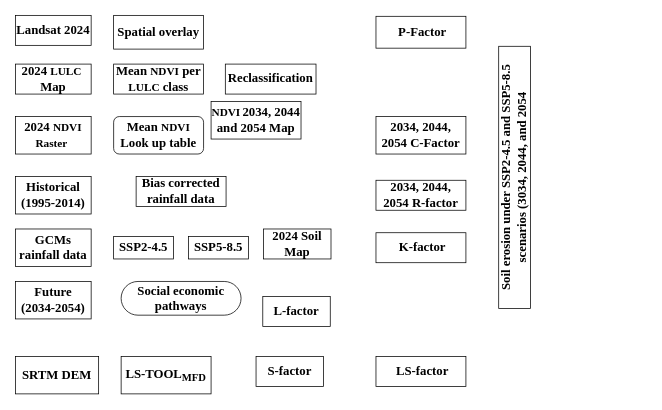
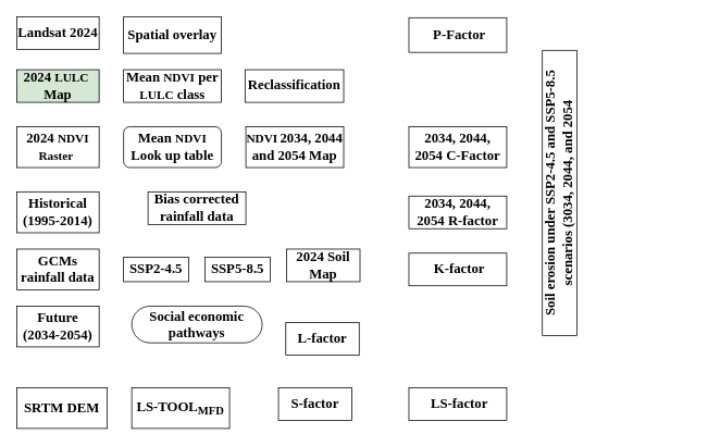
  <mxCell id="0" />
  <mxCell id="1" parent="0" />
  <mxCell id="2" value="&lt;font face=&quot;Times New Roman&quot; style=&quot;font-size: 17px;&quot;&gt;&lt;b style=&quot;&quot;&gt;Landsat 2024&lt;/b&gt;&lt;/font&gt;" style="rounded=0;whiteSpace=wrap;html=1;rotation=0;" parent="1" vertex="1"><mxGeometry x="20" y="20" width="101" height="40" as="geometry" /></mxCell>
  <mxCell id="3" value="&lt;font face=&quot;Times New Roman&quot; style=&quot;&quot;&gt;&lt;b style=&quot;&quot;&gt;&lt;span style=&quot;font-size: 17px;&quot;&gt;2024 &lt;/span&gt;&lt;font style=&quot;font-size: 15px;&quot;&gt;NDVI Raster&lt;/font&gt;&lt;span style=&quot;font-size: 17px;&quot;&gt;&amp;nbsp;&lt;/span&gt;&lt;/b&gt;&lt;/font&gt;" style="rounded=0;whiteSpace=wrap;html=1;rotation=0;" vertex="1" parent="1"><mxGeometry x="20" y="155" width="101" height="50" as="geometry" /></mxCell>
- <mxCell id="4" value="&lt;font face=&quot;Times New Roman&quot; style=&quot;&quot;&gt;&lt;b style=&quot;&quot;&gt;&lt;span style=&quot;font-size: 17px;&quot;&gt;2024 &lt;/span&gt;&lt;font style=&quot;font-size: 15px;&quot;&gt;LULC&amp;nbsp;&lt;/font&gt;&lt;span style=&quot;font-size: 17px;&quot;&gt; Map&lt;/span&gt;&lt;/b&gt;&lt;/font&gt;" style="rounded=0;whiteSpace=wrap;html=1;rotation=0;" vertex="1" parent="1"><mxGeometry x="20" y="85" width="101" height="40" as="geometry" /></mxCell>
+ <mxCell id="4" value="&lt;font face=&quot;Times New Roman&quot; style=&quot;&quot;&gt;&lt;b style=&quot;&quot;&gt;&lt;span style=&quot;font-size: 17px;&quot;&gt;2024 &lt;/span&gt;&lt;font style=&quot;font-size: 15px;&quot;&gt;LULC&amp;nbsp;&lt;/font&gt;&lt;span style=&quot;font-size: 17px;&quot;&gt; Map&lt;/span&gt;&lt;/b&gt;&lt;/font&gt;" style="rounded=0;whiteSpace=wrap;html=1;rotation=0;fillColor=#d5e8d4;" vertex="1" parent="1"><mxGeometry x="20" y="85" width="101" height="40" as="geometry" /></mxCell>
  <mxCell id="5" value="&lt;font face=&quot;Times New Roman&quot; style=&quot;font-size: 17px;&quot;&gt;&lt;b style=&quot;&quot;&gt;Spatial overlay&lt;/b&gt;&lt;/font&gt;" style="rounded=0;whiteSpace=wrap;html=1;" vertex="1" parent="1"><mxGeometry x="151" y="20" width="120" height="45" as="geometry" /></mxCell>
  <mxCell id="6" value="&lt;font face=&quot;Times New Roman&quot; style=&quot;&quot;&gt;&lt;b style=&quot;&quot;&gt;&lt;span style=&quot;font-size: 17px;&quot;&gt;Mean &lt;/span&gt;&lt;font style=&quot;font-size: 15px;&quot;&gt;NDVI&lt;/font&gt;&lt;span style=&quot;font-size: 17px;&quot;&gt; per &lt;/span&gt;&lt;font style=&quot;font-size: 15px;&quot;&gt;LULC&lt;/font&gt;&lt;span style=&quot;font-size: 17px;&quot;&gt; class&lt;/span&gt;&lt;/b&gt;&lt;/font&gt;" style="rounded=0;whiteSpace=wrap;html=1;" vertex="1" parent="1"><mxGeometry x="151" y="85" width="120" height="40" as="geometry" /></mxCell>
  <mxCell id="7" value="&lt;font face=&quot;Times New Roman&quot; style=&quot;&quot;&gt;&lt;b style=&quot;&quot;&gt;&lt;span style=&quot;font-size: 17px;&quot;&gt;Mean &lt;/span&gt;&lt;font style=&quot;font-size: 15px;&quot;&gt;NDVI&lt;/font&gt;&lt;span style=&quot;font-size: 17px;&quot;&gt; Look up table&lt;/span&gt;&lt;/b&gt;&lt;/font&gt;" style="whiteSpace=wrap;html=1;rounded=1;" vertex="1" parent="1"><mxGeometry x="151" y="155" width="120" height="50" as="geometry" /></mxCell>
  <mxCell id="8" value="&lt;font face=&quot;Times New Roman&quot; style=&quot;font-size: 17px;&quot;&gt;&lt;b style=&quot;&quot;&gt;Reclassification&lt;/b&gt;&lt;/font&gt;" style="rounded=0;whiteSpace=wrap;html=1;" vertex="1" parent="1"><mxGeometry x="300" y="85" width="121" height="40" as="geometry" /></mxCell>
- <mxCell id="9" value="&lt;font style=&quot;&quot; face=&quot;Times New Roman&quot;&gt;&lt;font style=&quot;&quot;&gt;&lt;font style=&quot;font-size: 15px;&quot;&gt;NDVI&lt;/font&gt; &lt;/font&gt;&lt;span style=&quot;font-size: 17px;&quot;&gt;2034, 2044 and 2054 Map&lt;/span&gt;&lt;/font&gt;" style="rounded=0;whiteSpace=wrap;html=1;fontStyle=1" vertex="1" parent="1"><mxGeometry x="281" y="135" width="120" height="50" as="geometry" /></mxCell>
+ <mxCell id="9" value="&lt;font style=&quot;&quot; face=&quot;Times New Roman&quot;&gt;&lt;font style=&quot;&quot;&gt;&lt;font style=&quot;font-size: 15px;&quot;&gt;NDVI&lt;/font&gt; &lt;/font&gt;&lt;span style=&quot;font-size: 17px;&quot;&gt;2034, 2044 and 2054 Map&lt;/span&gt;&lt;/font&gt;" style="rounded=0;whiteSpace=wrap;html=1;fontStyle=1" vertex="1" parent="1"><mxGeometry x="301" y="155" width="120" height="50" as="geometry" /></mxCell>
  <mxCell id="10" value="&lt;font face=&quot;Times New Roman&quot; style=&quot;font-size: 17px;&quot;&gt;&lt;b style=&quot;&quot;&gt;&amp;nbsp;P-Factor&lt;/b&gt;&lt;/font&gt;" style="rounded=0;whiteSpace=wrap;html=1;" vertex="1" parent="1"><mxGeometry x="501" y="21.25" width="120" height="42.5" as="geometry" /></mxCell>
  <mxCell id="11" value="&lt;font face=&quot;Times New Roman&quot; style=&quot;font-size: 17px;&quot;&gt;&lt;b style=&quot;&quot;&gt;2034, 2044, 2054 C-Factor&lt;/b&gt;&lt;/font&gt;" style="rounded=0;whiteSpace=wrap;html=1;" vertex="1" parent="1"><mxGeometry x="501" y="155" width="120" height="50" as="geometry" /></mxCell>
  <mxCell id="12" value="&lt;font face=&quot;Times New Roman&quot;&gt;&lt;span style=&quot;font-size: 17px;&quot;&gt;&lt;b&gt;GCMs rainfall data&lt;/b&gt;&lt;/span&gt;&lt;/font&gt;" style="rounded=0;whiteSpace=wrap;html=1;rotation=0;" vertex="1" parent="1"><mxGeometry x="20" y="305" width="101" height="50" as="geometry" /></mxCell>
  <mxCell id="13" value="&lt;font face=&quot;Times New Roman&quot;&gt;&lt;span style=&quot;font-size: 17px;&quot;&gt;&lt;b&gt;Future (2034-2054)&lt;/b&gt;&lt;/span&gt;&lt;/font&gt;" style="rounded=0;whiteSpace=wrap;html=1;rotation=0;" vertex="1" parent="1"><mxGeometry x="20" y="375" width="101" height="50" as="geometry" /></mxCell>
  <mxCell id="14" value="&lt;font face=&quot;Times New Roman&quot;&gt;&lt;span style=&quot;font-size: 17px;&quot;&gt;&lt;b&gt;Historical (1995-2014)&lt;/b&gt;&lt;/span&gt;&lt;/font&gt;" style="rounded=0;whiteSpace=wrap;html=1;rotation=0;" vertex="1" parent="1"><mxGeometry x="20" y="235" width="101" height="50" as="geometry" /></mxCell>
  <mxCell id="15" value="&lt;font face=&quot;Times New Roman&quot;&gt;&lt;span style=&quot;font-size: 17px;&quot;&gt;&lt;b&gt;SSP2-4.5&lt;/b&gt;&lt;/span&gt;&lt;/font&gt;" style="rounded=0;whiteSpace=wrap;html=1;rotation=0;" vertex="1" parent="1"><mxGeometry x="151" y="315" width="80" height="30" as="geometry" /></mxCell>
  <mxCell id="16" value="&lt;font face=&quot;Times New Roman&quot; style=&quot;font-size: 17px;&quot;&gt;&lt;b style=&quot;&quot;&gt;Social economic pathways&lt;/b&gt;&lt;/font&gt;" style="rounded=1;whiteSpace=wrap;html=1;arcSize=50;" vertex="1" parent="1"><mxGeometry x="161" y="375" width="160" height="45" as="geometry" /></mxCell>
  <mxCell id="17" value="&lt;font face=&quot;Times New Roman&quot;&gt;&lt;span style=&quot;font-size: 17px;&quot;&gt;&lt;b&gt;SSP5-8.5&lt;/b&gt;&lt;/span&gt;&lt;/font&gt;" style="rounded=0;whiteSpace=wrap;html=1;rotation=0;" vertex="1" parent="1"><mxGeometry x="251" y="315" width="80" height="30" as="geometry" /></mxCell>
  <mxCell id="18" value="&lt;font face=&quot;Times New Roman&quot;&gt;&lt;span style=&quot;font-size: 17px;&quot;&gt;&lt;b&gt;Bias corrected rainfall data&lt;/b&gt;&lt;/span&gt;&lt;/font&gt;" style="rounded=0;whiteSpace=wrap;html=1;rotation=0;" vertex="1" parent="1"><mxGeometry x="181" y="235" width="120" height="40" as="geometry" /></mxCell>
  <mxCell id="19" value="&lt;font face=&quot;Times New Roman&quot;&gt;&lt;span style=&quot;font-size: 17px;&quot;&gt;&lt;b&gt;2034, 2044, 2054 R-factor&lt;/b&gt;&lt;/span&gt;&lt;/font&gt;" style="rounded=0;whiteSpace=wrap;html=1;rotation=0;" vertex="1" parent="1"><mxGeometry x="501" y="240" width="120" height="40" as="geometry" /></mxCell>
  <mxCell id="20" value="&lt;font face=&quot;Times New Roman&quot;&gt;&lt;span style=&quot;font-size: 17px;&quot;&gt;&lt;b&gt;2024 Soil Map&lt;/b&gt;&lt;/span&gt;&lt;/font&gt;" style="rounded=0;whiteSpace=wrap;html=1;rotation=0;" vertex="1" parent="1"><mxGeometry x="351" y="305" width="90" height="40" as="geometry" /></mxCell>
  <mxCell id="21" value="&lt;font face=&quot;Times New Roman&quot;&gt;&lt;span style=&quot;font-size: 17px;&quot;&gt;&lt;b&gt;&amp;nbsp;K-factor&lt;/b&gt;&lt;/span&gt;&lt;/font&gt;" style="rounded=0;whiteSpace=wrap;html=1;rotation=0;" vertex="1" parent="1"><mxGeometry x="501" y="310" width="120" height="40" as="geometry" /></mxCell>
  <mxCell id="22" value="&lt;font face=&quot;Times New Roman&quot;&gt;&lt;span style=&quot;font-size: 17px;&quot;&gt;&lt;b&gt;SRTM DEM&lt;/b&gt;&lt;/span&gt;&lt;/font&gt;" style="rounded=0;whiteSpace=wrap;html=1;rotation=0;" vertex="1" parent="1"><mxGeometry x="20" y="475" width="111" height="50" as="geometry" /></mxCell>
  <mxCell id="23" value="&lt;font face=&quot;Times New Roman&quot;&gt;&lt;span style=&quot;font-size: 17px;&quot;&gt;&lt;b&gt;LS-TOOL&lt;sub&gt;MFD&lt;/sub&gt;&lt;/b&gt;&lt;/span&gt;&lt;/font&gt;" style="rounded=0;whiteSpace=wrap;html=1;rotation=0;" vertex="1" parent="1"><mxGeometry x="161" y="475" width="120" height="50" as="geometry" /></mxCell>
  <mxCell id="24" value="&lt;font face=&quot;Times New Roman&quot;&gt;&lt;span style=&quot;font-size: 17px;&quot;&gt;&lt;b&gt;L-factor&lt;/b&gt;&lt;/span&gt;&lt;/font&gt;" style="rounded=0;whiteSpace=wrap;html=1;rotation=0;" vertex="1" parent="1"><mxGeometry x="350" y="395" width="90" height="40" as="geometry" /></mxCell>
  <mxCell id="25" value="&lt;font face=&quot;Times New Roman&quot;&gt;&lt;span style=&quot;font-size: 17px;&quot;&gt;&lt;b&gt;S-factor&lt;/b&gt;&lt;/span&gt;&lt;/font&gt;" style="rounded=0;whiteSpace=wrap;html=1;rotation=0;" vertex="1" parent="1"><mxGeometry x="341" y="475" width="90" height="40" as="geometry" /></mxCell>
  <mxCell id="26" value="&lt;font face=&quot;Times New Roman&quot;&gt;&lt;span style=&quot;font-size: 17px;&quot;&gt;&lt;b&gt;&amp;nbsp;LS-factor&lt;/b&gt;&lt;/span&gt;&lt;/font&gt;" style="rounded=0;whiteSpace=wrap;html=1;rotation=0;" vertex="1" parent="1"><mxGeometry x="501" y="475" width="120" height="40" as="geometry" /></mxCell>
  <mxCell id="27" value="&lt;font face=&quot;Times New Roman&quot; style=&quot;font-size: 17px;&quot;&gt;&lt;b style=&quot;&quot;&gt;Soil erosion under SSP2-4.5 and SSP5-8.5 scenarios (3034, 2044, and 2054&lt;/b&gt;&lt;/font&gt;" style="rounded=0;whiteSpace=wrap;html=1;rotation=-90;" vertex="1" parent="1"><mxGeometry x="511" y="215" width="350" height="42.5" as="geometry" /></mxCell>
